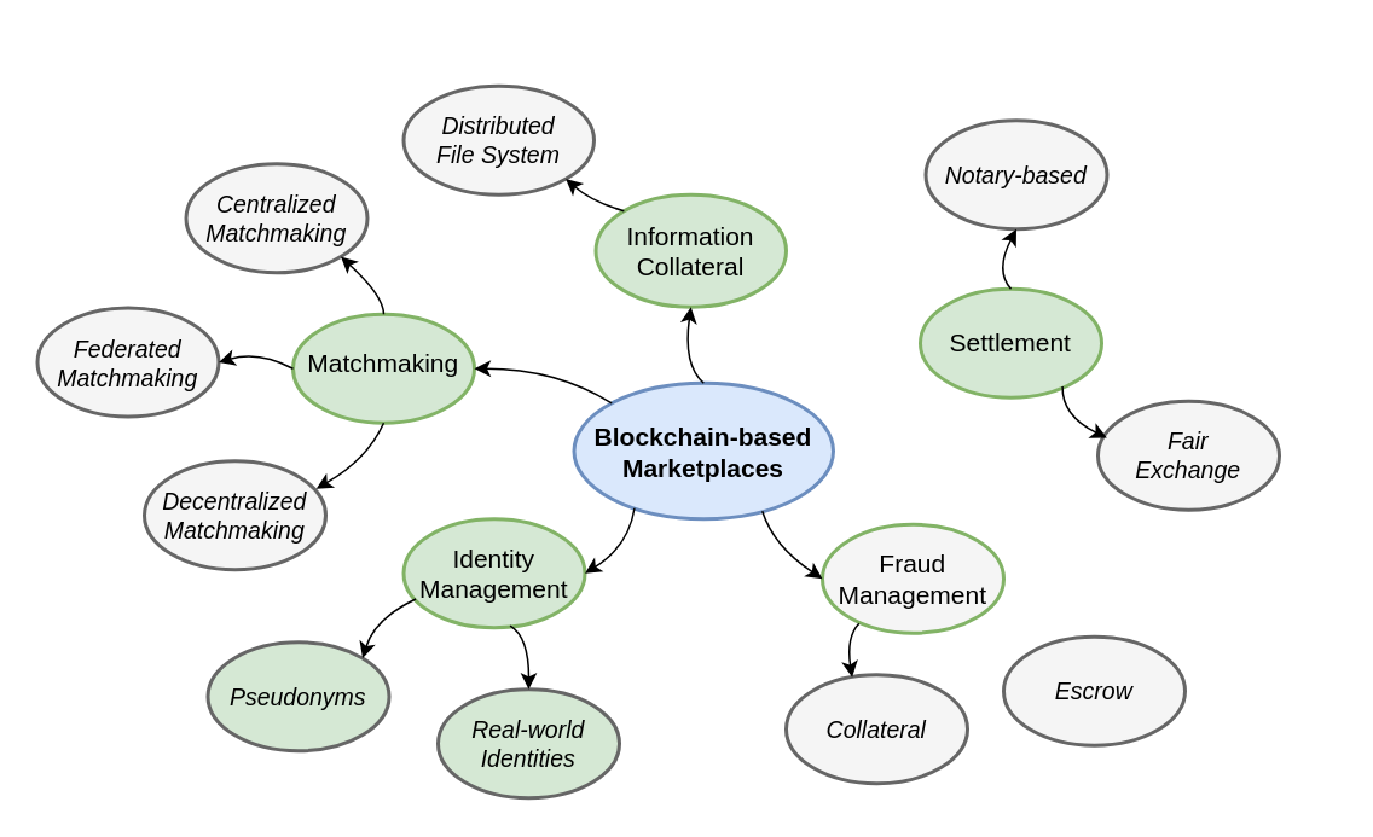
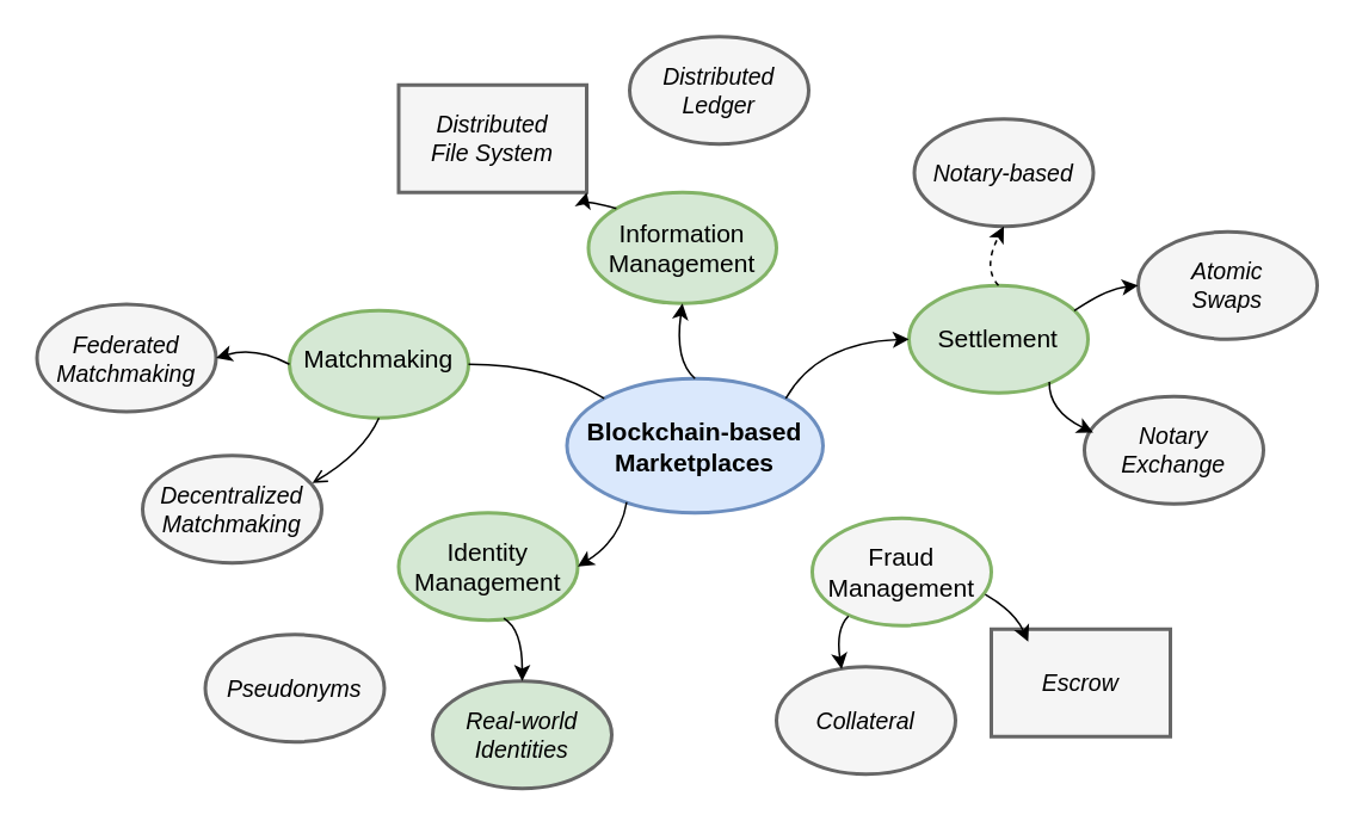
  <mxCell id="0" />
  <mxCell id="1" parent="0" />
  <mxCell id="2" value="Blockchain-based&lt;br style=&quot;font-size: 14px&quot;&gt;Marketplaces" style="ellipse;whiteSpace=wrap;html=1;strokeWidth=2;fillColor=#dae8fc;strokeColor=#6c8ebf;fontStyle=1;fontSize=14;" parent="1" vertex="1"><mxGeometry x="316" y="211" width="143" height="75" as="geometry" /></mxCell>
  <mxCell id="3" value="Matchmaking" style="ellipse;whiteSpace=wrap;html=1;strokeWidth=2;fontStyle=0;fillColor=#d5e8d4;strokeColor=#82b366;fontSize=14;spacingTop=-7;" parent="1" vertex="1"><mxGeometry x="161" y="173" width="100" height="60" as="geometry" /></mxCell>
  <mxCell id="4" value="Identity&lt;br&gt;Management" style="ellipse;whiteSpace=wrap;html=1;strokeWidth=2;fontStyle=0;fillColor=#d5e8d4;strokeColor=#82b366;fontSize=14;" parent="1" vertex="1"><mxGeometry x="222" y="286" width="100" height="60" as="geometry" /></mxCell>
  <mxCell id="5" value="Settlement" style="ellipse;whiteSpace=wrap;html=1;strokeWidth=2;fontStyle=0;fillColor=#d5e8d4;strokeColor=#82b366;fontSize=14;" parent="1" vertex="1"><mxGeometry x="507" y="159" width="100" height="60" as="geometry" /></mxCell>
  <mxCell id="6" value="Fraud&lt;br&gt;Management" style="ellipse;whiteSpace=wrap;html=1;strokeWidth=2;fontStyle=0;fillColor=#f5f5f5;strokeColor=#82b366;fontSize=14;" parent="1" vertex="1"><mxGeometry x="453" y="289" width="100" height="60" as="geometry" /></mxCell>
  <mxCell id="7" value="Decentralized&lt;br style=&quot;font-size: 13px;&quot;&gt;Matchmaking" style="ellipse;whiteSpace=wrap;html=1;strokeWidth=2;fontStyle=2;fillColor=#f5f5f5;strokeColor=#666666;fontColor=#000000;fontSize=13;" parent="1" vertex="1"><mxGeometry x="79" y="254" width="100" height="60" as="geometry" /></mxCell>
  <mxCell id="8" value="Federated&lt;br style=&quot;font-size: 13px;&quot;&gt;Matchmaking" style="ellipse;whiteSpace=wrap;html=1;strokeWidth=2;fontStyle=2;fillColor=#f5f5f5;strokeColor=#666666;fontColor=#000000;fontSize=13;" parent="1" vertex="1"><mxGeometry x="20" y="169.5" width="100" height="60" as="geometry" /></mxCell>
- <mxCell id="9" value="Centralized&lt;br style=&quot;font-size: 13px;&quot;&gt;Matchmaking" style="ellipse;whiteSpace=wrap;html=1;strokeWidth=2;fontStyle=2;fillColor=#f5f5f5;strokeColor=#666666;fontColor=#000000;fontSize=13;" parent="1" vertex="1"><mxGeometry x="102" y="90" width="100" height="60" as="geometry" /></mxCell>
- <mxCell id="11" value="Fair&lt;br style=&quot;font-size: 13px;&quot;&gt;Exchange" style="ellipse;whiteSpace=wrap;html=1;strokeWidth=2;fontStyle=2;fillColor=#f5f5f5;strokeColor=#666666;fontColor=#000000;fontSize=13;" parent="1" vertex="1"><mxGeometry x="605" y="221" width="100" height="60" as="geometry" /></mxCell>
+ <mxCell id="10" value="Atomic&lt;br style=&quot;font-size: 13px;&quot;&gt;Swaps" style="ellipse;whiteSpace=wrap;html=1;strokeWidth=2;fontStyle=2;fillColor=#f5f5f5;strokeColor=#666666;fontColor=#000000;fontSize=13;" parent="1" vertex="1"><mxGeometry x="635" y="129" width="100" height="60" as="geometry" /></mxCell>
+ <mxCell id="11" value="Notary&lt;br style=&quot;font-size: 13px;&quot;&gt;Exchange" style="ellipse;whiteSpace=wrap;html=1;strokeWidth=2;fontStyle=2;fillColor=#f5f5f5;strokeColor=#666666;fontColor=#000000;fontSize=13;" parent="1" vertex="1"><mxGeometry x="605" y="221" width="100" height="60" as="geometry" /></mxCell>
  <mxCell id="12" value="Notary-based" style="ellipse;whiteSpace=wrap;html=1;strokeWidth=2;fontStyle=2;fillColor=#f5f5f5;strokeColor=#666666;fontColor=#000000;fontSize=13;" parent="1" vertex="1"><mxGeometry x="510" y="66" width="100" height="60" as="geometry" /></mxCell>
- <mxCell id="13" value="" style="endArrow=classic;html=1;fontSize=13;entryX=1;entryY=0.5;entryDx=0;entryDy=0;strokeWidth=1;curved=1;exitX=0;exitY=0;exitDx=0;exitDy=0;" parent="1" source="2" target="3" edge="1"><mxGeometry width="50" height="50" relative="1" as="geometry"><mxPoint x="346" y="181" as="sourcePoint" /><mxPoint x="346" y="171" as="targetPoint" /><Array as="points"><mxPoint x="306" y="203" /></Array></mxGeometry></mxCell>
+ <mxCell id="13" value="" style="endArrow=none;html=1;fontSize=13;entryX=1;entryY=0.5;entryDx=0;entryDy=0;strokeWidth=1;curved=1;exitX=0;exitY=0;exitDx=0;exitDy=0;" parent="1" source="2" target="3" edge="1"><mxGeometry width="50" height="50" relative="1" as="geometry"><mxPoint x="346" y="181" as="sourcePoint" /><mxPoint x="346" y="171" as="targetPoint" /><Array as="points"><mxPoint x="306" y="203" /></Array></mxGeometry></mxCell>
+ <mxCell id="14" value="" style="endArrow=classic;html=1;strokeWidth=1;fontSize=13;exitX=1;exitY=0;exitDx=0;exitDy=0;entryX=0;entryY=0.5;entryDx=0;entryDy=0;curved=1;" parent="1" source="2" target="5" edge="1"><mxGeometry width="50" height="50" relative="1" as="geometry"><mxPoint x="466" y="281" as="sourcePoint" /><mxPoint x="516" y="231" as="targetPoint" /><Array as="points"><mxPoint x="456" y="191" /></Array></mxGeometry></mxCell>
  <mxCell id="15" value="" style="endArrow=classic;html=1;strokeWidth=1;fontSize=13;exitX=0.233;exitY=0.92;exitDx=0;exitDy=0;entryX=1;entryY=0.5;entryDx=0;entryDy=0;curved=1;exitPerimeter=0;" parent="1" source="2" target="4" edge="1"><mxGeometry width="50" height="50" relative="1" as="geometry"><mxPoint x="336" y="411" as="sourcePoint" /><mxPoint x="386" y="361" as="targetPoint" /><Array as="points"><mxPoint x="346" y="301" /></Array></mxGeometry></mxCell>
- <mxCell id="16" value="" style="endArrow=classic;html=1;strokeWidth=1;fontSize=13;entryX=0;entryY=0.5;entryDx=0;entryDy=0;curved=1;exitX=0.726;exitY=0.942;exitDx=0;exitDy=0;exitPerimeter=0;" parent="1" source="2" target="6" edge="1"><mxGeometry width="50" height="50" relative="1" as="geometry"><mxPoint x="396" y="311" as="sourcePoint" /><mxPoint x="496" y="411" as="targetPoint" /><Array as="points"><mxPoint x="426" y="301" /></Array></mxGeometry></mxCell>
- <mxCell id="17" value="" style="endArrow=classic;html=1;strokeWidth=1;fontSize=13;exitX=0.5;exitY=0;exitDx=0;exitDy=0;entryX=0.5;entryY=1;entryDx=0;entryDy=0;curved=1;" parent="1" source="5" target="12" edge="1"><mxGeometry width="50" height="50" relative="1" as="geometry"><mxPoint x="367" y="109" as="sourcePoint" /><mxPoint x="417" y="59" as="targetPoint" /><Array as="points"><mxPoint x="548" y="149" /></Array></mxGeometry></mxCell>
+ <mxCell id="17" value="" style="endArrow=classic;html=1;strokeWidth=1;fontSize=13;exitX=0.5;exitY=0;exitDx=0;exitDy=0;entryX=0.5;entryY=1;entryDx=0;entryDy=0;curved=1;dashed=1;" parent="1" source="5" target="12" edge="1"><mxGeometry width="50" height="50" relative="1" as="geometry"><mxPoint x="367" y="109" as="sourcePoint" /><mxPoint x="417" y="59" as="targetPoint" /><Array as="points"><mxPoint x="548" y="149" /></Array></mxGeometry></mxCell>
+ <mxCell id="18" value="" style="endArrow=classic;html=1;strokeWidth=1;fontSize=13;entryX=0;entryY=0.5;entryDx=0;entryDy=0;exitX=0.923;exitY=0.236;exitDx=0;exitDy=0;curved=1;exitPerimeter=0;" parent="1" source="5" target="10" edge="1"><mxGeometry width="50" height="50" relative="1" as="geometry"><mxPoint x="377" y="69" as="sourcePoint" /><mxPoint x="427" y="19" as="targetPoint" /><Array as="points"><mxPoint x="617" y="161" /></Array></mxGeometry></mxCell>
  <mxCell id="19" value="" style="endArrow=classic;html=1;strokeWidth=1;fontSize=13;exitX=0.784;exitY=0.897;exitDx=0;exitDy=0;entryX=0.049;entryY=0.337;entryDx=0;entryDy=0;curved=1;exitPerimeter=0;entryPerimeter=0;" parent="1" source="5" target="11" edge="1"><mxGeometry width="50" height="50" relative="1" as="geometry"><mxPoint x="647" y="369" as="sourcePoint" /><mxPoint x="697" y="319" as="targetPoint" /><Array as="points"><mxPoint x="585" y="229" /></Array></mxGeometry></mxCell>
- <mxCell id="20" value="" style="endArrow=classic;html=1;strokeWidth=1;fontSize=13;entryX=1;entryY=1;entryDx=0;entryDy=0;exitX=0.5;exitY=0;exitDx=0;exitDy=0;curved=1;" parent="1" source="3" target="9" edge="1"><mxGeometry width="50" height="50" relative="1" as="geometry"><mxPoint x="272" y="163" as="sourcePoint" /><mxPoint x="322" y="113" as="targetPoint" /><Array as="points"><mxPoint x="211" y="163" /></Array></mxGeometry></mxCell>
  <mxCell id="21" value="" style="endArrow=classic;html=1;strokeWidth=1;fontSize=13;exitX=0;exitY=0.5;exitDx=0;exitDy=0;entryX=1;entryY=0.5;entryDx=0;entryDy=0;curved=1;" parent="1" source="3" target="8" edge="1"><mxGeometry width="50" height="50" relative="1" as="geometry"><mxPoint x="12" y="333" as="sourcePoint" /><mxPoint x="62" y="283" as="targetPoint" /><Array as="points"><mxPoint x="142" y="193" /></Array></mxGeometry></mxCell>
- <mxCell id="22" value="" style="endArrow=classic;html=1;strokeWidth=1;fontSize=13;exitX=0.5;exitY=1;exitDx=0;exitDy=0;entryX=0.948;entryY=0.255;entryDx=0;entryDy=0;curved=1;entryPerimeter=0;" parent="1" source="3" target="7" edge="1"><mxGeometry width="50" height="50" relative="1" as="geometry"><mxPoint x="42" y="383" as="sourcePoint" /><mxPoint x="92" y="333" as="targetPoint" /><Array as="points"><mxPoint x="202" y="253" /></Array></mxGeometry></mxCell>
- <mxCell id="23" value="Information&lt;br&gt;Collateral" style="ellipse;whiteSpace=wrap;html=1;strokeWidth=2;fontStyle=0;fillColor=#d5e8d4;strokeColor=#82b366;fontSize=14;" parent="1" vertex="1"><mxGeometry x="328" y="107" width="105" height="62" as="geometry" /></mxCell>
- <mxCell id="24" value="Distributed&lt;br&gt;File System" style="ellipse;whiteSpace=wrap;html=1;strokeWidth=2;fontStyle=2;fillColor=#f5f5f5;strokeColor=#666666;fontColor=#000000;fontSize=13;" parent="1" vertex="1"><mxGeometry x="222" y="47" width="105" height="60" as="geometry" /></mxCell>
+ <mxCell id="22" value="" style="endArrow=open;html=1;strokeWidth=1;fontSize=13;exitX=0.5;exitY=1;exitDx=0;exitDy=0;entryX=0.948;entryY=0.255;entryDx=0;entryDy=0;curved=1;entryPerimeter=0;" parent="1" source="3" target="7" edge="1"><mxGeometry width="50" height="50" relative="1" as="geometry"><mxPoint x="42" y="383" as="sourcePoint" /><mxPoint x="92" y="333" as="targetPoint" /><Array as="points"><mxPoint x="202" y="253" /></Array></mxGeometry></mxCell>
+ <mxCell id="23" value="Information&lt;br&gt;Management" style="ellipse;whiteSpace=wrap;html=1;strokeWidth=2;fontStyle=0;fillColor=#d5e8d4;strokeColor=#82b366;fontSize=14;" parent="1" vertex="1"><mxGeometry x="328" y="107" width="105" height="62" as="geometry" /></mxCell>
+ <mxCell id="24" value="Distributed&lt;br&gt;File System" style="whiteSpace=wrap;html=1;strokeWidth=2;fontStyle=2;fillColor=#f5f5f5;strokeColor=#666666;fontColor=#000000;fontSize=13;rounded=0;" parent="1" vertex="1"><mxGeometry x="222" y="47" width="105" height="60" as="geometry" /></mxCell>
  <mxCell id="25" value="" style="endArrow=classic;html=1;strokeWidth=1;fontSize=13;entryX=0.5;entryY=1;entryDx=0;entryDy=0;curved=1;exitX=0.5;exitY=0;exitDx=0;exitDy=0;" parent="1" source="2" target="23" edge="1"><mxGeometry width="50" height="50" relative="1" as="geometry"><mxPoint x="356" y="401" as="sourcePoint" /><mxPoint x="436" y="395.35" as="targetPoint" /><Array as="points"><mxPoint x="376" y="201" /></Array></mxGeometry></mxCell>
- <mxCell id="26" value="Escrow" style="ellipse;whiteSpace=wrap;html=1;strokeWidth=2;fontStyle=2;fillColor=#f5f5f5;strokeColor=#666666;fontColor=#000000;fontSize=13;" parent="1" vertex="1"><mxGeometry x="553" y="351" width="100" height="60" as="geometry" /></mxCell>
+ <mxCell id="26" value="Escrow" style="whiteSpace=wrap;html=1;strokeWidth=2;fontStyle=2;fillColor=#f5f5f5;strokeColor=#666666;fontColor=#000000;fontSize=13;rounded=0;" parent="1" vertex="1"><mxGeometry x="553" y="351" width="100" height="60" as="geometry" /></mxCell>
  <mxCell id="27" value="Collateral" style="ellipse;whiteSpace=wrap;html=1;strokeWidth=2;fontStyle=2;fillColor=#f5f5f5;strokeColor=#666666;fontColor=#000000;fontSize=13;" parent="1" vertex="1"><mxGeometry x="433" y="372" width="100" height="60" as="geometry" /></mxCell>
  <mxCell id="28" value="" style="endArrow=classic;html=1;strokeWidth=1;fontSize=13;entryX=1;entryY=1;entryDx=0;entryDy=0;exitX=0;exitY=0;exitDx=0;exitDy=0;curved=1;" parent="1" source="23" target="24" edge="1"><mxGeometry width="50" height="50" relative="1" as="geometry"><mxPoint x="309.64" y="138.79" as="sourcePoint" /><mxPoint x="285.995" y="107.003" as="targetPoint" /><Array as="points"><mxPoint x="326" y="111" /></Array></mxGeometry></mxCell>
+ <mxCell id="29" value="" style="endArrow=classic;html=1;strokeWidth=1;fontSize=13;entryX=0.206;entryY=0.117;entryDx=0;entryDy=0;curved=1;exitX=0.966;exitY=0.71;exitDx=0;exitDy=0;exitPerimeter=0;entryPerimeter=0;" parent="1" source="6" target="26" edge="1"><mxGeometry width="50" height="50" relative="1" as="geometry"><mxPoint x="568" y="331" as="sourcePoint" /><mxPoint x="619.59" y="349" as="targetPoint" /><Array as="points"><mxPoint x="566" y="341" /></Array></mxGeometry></mxCell>
  <mxCell id="30" value="" style="endArrow=classic;html=1;strokeWidth=1;fontSize=13;entryX=0.364;entryY=0.023;entryDx=0;entryDy=0;curved=1;exitX=0.202;exitY=0.91;exitDx=0;exitDy=0;entryPerimeter=0;exitPerimeter=0;" parent="1" source="6" target="27" edge="1"><mxGeometry width="50" height="50" relative="1" as="geometry"><mxPoint x="394.818" y="333.65" as="sourcePoint" /><mxPoint x="428" y="371" as="targetPoint" /><Array as="points"><mxPoint x="466" y="351" /></Array></mxGeometry></mxCell>
- <mxCell id="32" value="Pseudonyms" style="ellipse;whiteSpace=wrap;html=1;strokeWidth=2;fontStyle=2;fillColor=#d5e8d4;strokeColor=#666666;fontColor=#000000;fontSize=13;" parent="1" vertex="1"><mxGeometry x="114" y="354" width="100" height="60" as="geometry" /></mxCell>
+ <mxCell id="31" value="Distributed&lt;br&gt;Ledger" style="ellipse;whiteSpace=wrap;html=1;strokeWidth=2;fontStyle=2;fillColor=#f5f5f5;strokeColor=#666666;fontColor=#000000;fontSize=13;" parent="1" vertex="1"><mxGeometry x="351" y="20" width="100" height="60" as="geometry" /></mxCell>
+ <mxCell id="32" value="Pseudonyms" style="ellipse;whiteSpace=wrap;html=1;strokeWidth=2;fontStyle=2;fillColor=#f5f5f5;strokeColor=#666666;fontColor=#000000;fontSize=13;" parent="1" vertex="1"><mxGeometry x="114" y="354" width="100" height="60" as="geometry" /></mxCell>
  <mxCell id="33" value="Real-world&lt;br&gt;Identities" style="ellipse;whiteSpace=wrap;html=1;strokeWidth=2;fontStyle=2;fillColor=#d5e8d4;strokeColor=#666666;fontColor=#000000;fontSize=13;" parent="1" vertex="1"><mxGeometry x="241" y="380" width="100" height="60" as="geometry" /></mxCell>
  <mxCell id="34" value="" style="endArrow=classic;html=1;exitX=0.587;exitY=0.983;exitDx=0;exitDy=0;entryX=0.5;entryY=0;entryDx=0;entryDy=0;exitPerimeter=0;curved=1;" parent="1" source="4" target="33" edge="1"><mxGeometry width="50" height="50" relative="1" as="geometry"><mxPoint x="326" y="511" as="sourcePoint" /><mxPoint x="376" y="461" as="targetPoint" /><Array as="points"><mxPoint x="291" y="351" /></Array></mxGeometry></mxCell>
- <mxCell id="35" value="" style="endArrow=classic;html=1;exitX=0.067;exitY=0.736;exitDx=0;exitDy=0;entryX=1;entryY=0;entryDx=0;entryDy=0;exitPerimeter=0;curved=1;" parent="1" source="4" target="32" edge="1"><mxGeometry width="50" height="50" relative="1" as="geometry"><mxPoint x="176" y="491" as="sourcePoint" /><mxPoint x="226" y="441" as="targetPoint" /><Array as="points"><mxPoint x="206" y="341" /></Array></mxGeometry></mxCell>
